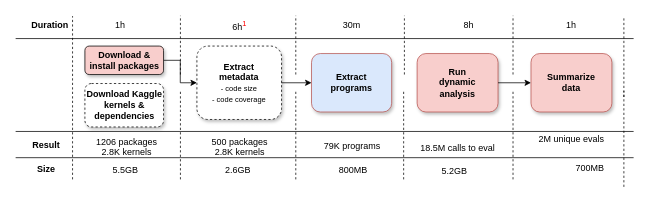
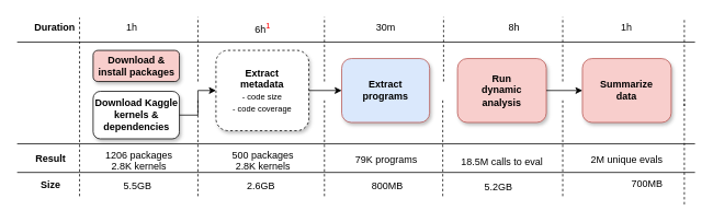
  <mxCell id="0" />
  <mxCell id="1" parent="0" />
- <mxCell id="2" style="edgeStyle=orthogonalEdgeStyle;rounded=0;orthogonalLoop=1;jettySize=auto;html=1;exitX=1;exitY=0.5;exitDx=0;exitDy=0;entryX=0;entryY=0.5;entryDx=0;entryDy=0;" edge="1" parent="1" source="3" target="4"><mxGeometry relative="1" as="geometry" /></mxCell>
  <mxCell id="3" value="Download &amp;amp; install packages" style="whiteSpace=wrap;html=1;rounded=1;shadow=1;fontStyle=1;fillColor=#f8cecc;" vertex="1" parent="1"><mxGeometry x="112.5" y="61" width="105" height="38" as="geometry" /></mxCell>
  <mxCell id="4" value="Extract&lt;br&gt;metadata &lt;br&gt;&lt;span style=&quot;font-weight: normal ; font-size: 10px&quot;&gt;- code size&lt;br&gt;- code coverage&lt;br&gt;&lt;/span&gt;" style="whiteSpace=wrap;html=1;rounded=1;shadow=1;fontStyle=1;dashed=1;" vertex="1" parent="1"><mxGeometry x="262" y="61" width="113" height="98" as="geometry" /></mxCell>
  <mxCell id="5" value="Extract &lt;br&gt;programs" style="whiteSpace=wrap;html=1;rounded=1;shadow=1;fontStyle=1;fillColor=#dae8fc;strokeColor=#b85450;" vertex="1" parent="1"><mxGeometry x="415" y="71" width="107" height="78" as="geometry" /></mxCell>
  <mxCell id="6" value="Run &lt;br&gt;dynamic&lt;br&gt;analysis" style="whiteSpace=wrap;html=1;rounded=1;shadow=1;fontStyle=1;fillColor=#f8cecc;strokeColor=#b85450;" vertex="1" parent="1"><mxGeometry x="556" y="71" width="108" height="78" as="geometry" /></mxCell>
  <mxCell id="7" value="Summarize &lt;br&gt;data" style="whiteSpace=wrap;html=1;rounded=1;shadow=1;fontStyle=1;fillColor=#f8cecc;strokeColor=#b85450;" vertex="1" parent="1"><mxGeometry x="708" y="71" width="108" height="78" as="geometry" /></mxCell>
  <mxCell id="8" style="edgeStyle=orthogonalEdgeStyle;rounded=0;orthogonalLoop=1;jettySize=auto;html=1;entryX=0;entryY=0.5;entryDx=0;entryDy=0;exitX=1;exitY=0.5;exitDx=0;exitDy=0;" edge="1" parent="1" source="4" target="5"><mxGeometry relative="1" as="geometry"><mxPoint x="342" y="101" as="sourcePoint" /><mxPoint x="272" y="111" as="targetPoint" /></mxGeometry></mxCell>
  <mxCell id="9" style="edgeStyle=orthogonalEdgeStyle;rounded=0;orthogonalLoop=1;jettySize=auto;html=1;exitX=1;exitY=0.5;exitDx=0;exitDy=0;entryX=0;entryY=0.5;entryDx=0;entryDy=0;" edge="1" parent="1" source="6" target="7"><mxGeometry relative="1" as="geometry"><mxPoint x="252" y="131" as="sourcePoint" /><mxPoint x="292" y="131" as="targetPoint" /></mxGeometry></mxCell>
  <mxCell id="10" value="Result" style="text;html=1;strokeColor=none;fillColor=none;align=center;verticalAlign=middle;whiteSpace=wrap;rounded=0;fontStyle=1" vertex="1" parent="1"><mxGeometry x="36" y="184" width="50" height="20" as="geometry" /></mxCell>
  <mxCell id="11" value="Size" style="text;html=1;strokeColor=none;fillColor=none;align=center;verticalAlign=middle;whiteSpace=wrap;rounded=0;fontStyle=1" vertex="1" parent="1"><mxGeometry x="26" y="215" width="70" height="20" as="geometry" /></mxCell>
  <mxCell id="12" value="" style="endArrow=none;html=1;" edge="1" parent="1"><mxGeometry width="50" height="50" relative="1" as="geometry"><mxPoint x="20" y="210" as="sourcePoint" /><mxPoint x="845" y="210" as="targetPoint" /></mxGeometry></mxCell>
  <mxCell id="13" value="" style="endArrow=none;dashed=1;html=1;fontStyle=1" edge="1" parent="1"><mxGeometry width="50" height="50" relative="1" as="geometry"><mxPoint x="96" y="239" as="sourcePoint" /><mxPoint x="96" y="21" as="targetPoint" /></mxGeometry></mxCell>
  <mxCell id="14" value="" style="endArrow=none;dashed=1;html=1;" edge="1" parent="1"><mxGeometry width="50" height="50" relative="1" as="geometry"><mxPoint x="240" y="239" as="sourcePoint" /><mxPoint x="240" y="121" as="targetPoint" /></mxGeometry></mxCell>
  <mxCell id="15" value="" style="endArrow=none;dashed=1;html=1;" edge="1" parent="1"><mxGeometry width="50" height="50" relative="1" as="geometry"><mxPoint x="394" y="239" as="sourcePoint" /><mxPoint x="394" y="121" as="targetPoint" /></mxGeometry></mxCell>
  <mxCell id="16" value="" style="endArrow=none;dashed=1;html=1;" edge="1" parent="1"><mxGeometry width="50" height="50" relative="1" as="geometry"><mxPoint x="538" y="239" as="sourcePoint" /><mxPoint x="538" y="121" as="targetPoint" /></mxGeometry></mxCell>
  <mxCell id="17" value="" style="endArrow=none;dashed=1;html=1;" edge="1" parent="1"><mxGeometry width="50" height="50" relative="1" as="geometry"><mxPoint x="684" y="239" as="sourcePoint" /><mxPoint x="684" y="121" as="targetPoint" /></mxGeometry></mxCell>
  <mxCell id="18" value="" style="endArrow=none;dashed=1;html=1;" edge="1" parent="1"><mxGeometry width="50" height="50" relative="1" as="geometry"><mxPoint x="832" y="249" as="sourcePoint" /><mxPoint x="832" y="121" as="targetPoint" /></mxGeometry></mxCell>
  <mxCell id="19" value="1h" style="text;html=1;strokeColor=none;fillColor=none;align=center;verticalAlign=middle;whiteSpace=wrap;rounded=0;" vertex="1" parent="1"><mxGeometry x="140" y="24" width="40" height="20" as="geometry" /></mxCell>
  <mxCell id="20" value="Duration" style="text;html=1;strokeColor=none;fillColor=none;align=center;verticalAlign=middle;whiteSpace=wrap;rounded=0;fontStyle=1" vertex="1" parent="1"><mxGeometry x="41" y="24" width="50" height="20" as="geometry" /></mxCell>
  <mxCell id="21" value="6h&lt;font color=&quot;#FF0000&quot;&gt;&lt;sup&gt;1&lt;/sup&gt;&lt;/font&gt;" style="text;html=1;strokeColor=none;fillColor=none;align=center;verticalAlign=middle;whiteSpace=wrap;rounded=0;" vertex="1" parent="1"><mxGeometry x="298.5" y="24" width="40" height="20" as="geometry" /></mxCell>
  <mxCell id="22" value="30m" style="text;html=1;strokeColor=none;fillColor=none;align=center;verticalAlign=middle;whiteSpace=wrap;rounded=0;" vertex="1" parent="1"><mxGeometry x="448.5" y="24" width="40" height="20" as="geometry" /></mxCell>
  <mxCell id="23" value="8h" style="text;html=1;strokeColor=none;fillColor=none;align=center;verticalAlign=middle;whiteSpace=wrap;rounded=0;" vertex="1" parent="1"><mxGeometry x="605" y="24" width="40" height="20" as="geometry" /></mxCell>
  <mxCell id="24" value="1h" style="text;html=1;strokeColor=none;fillColor=none;align=center;verticalAlign=middle;whiteSpace=wrap;rounded=0;" vertex="1" parent="1"><mxGeometry x="737" y="24" width="50" height="20" as="geometry" /></mxCell>
  <mxCell id="25" value="&lt;div align=&quot;center&quot;&gt;1206 packages&lt;br&gt;&lt;/div&gt;&lt;div&gt;2.8K kernels&lt;/div&gt;" style="text;html=1;align=center;" vertex="1" parent="1"><mxGeometry x="105" y="175" width="125" height="44" as="geometry" /></mxCell>
  <mxCell id="26" value="5.5GB" style="text;html=1;align=right;" vertex="1" parent="1"><mxGeometry x="140" y="213" width="45" height="30" as="geometry" /></mxCell>
  <mxCell id="27" value="2.6GB" style="text;html=1;align=right;" vertex="1" parent="1"><mxGeometry x="302.5" y="213" width="32" height="30" as="geometry" /></mxCell>
  <mxCell id="28" value="800MB" style="text;html=1;align=right;" vertex="1" parent="1"><mxGeometry x="445.93" y="213" width="45.13" height="30" as="geometry" /></mxCell>
  <mxCell id="29" value="18.5M calls to eval" style="text;html=1;align=center;" vertex="1" parent="1"><mxGeometry x="545" y="183" width="130" height="20" as="geometry" /></mxCell>
- <mxCell id="30" value="2M unique evals" style="text;html=1;align=right;" vertex="1" parent="1"><mxGeometry x="697" y="171" width="110" height="24" as="geometry" /></mxCell>
+ <mxCell id="30" value="2M unique evals" style="text;html=1;align=right;" vertex="1" parent="1"><mxGeometry x="697" y="181" width="110" height="24" as="geometry" /></mxCell>
  <mxCell id="31" value="700MB" style="text;html=1;align=right;" vertex="1" parent="1"><mxGeometry x="717" y="210" width="90" height="30" as="geometry" /></mxCell>
  <mxCell id="32" value="" style="endArrow=none;html=1;" edge="1" parent="1"><mxGeometry width="50" height="50" relative="1" as="geometry"><mxPoint x="20" y="51" as="sourcePoint" /><mxPoint x="845" y="51" as="targetPoint" /></mxGeometry></mxCell>
  <mxCell id="33" value="" style="endArrow=none;dashed=1;html=1;" edge="1" parent="1"><mxGeometry width="50" height="50" relative="1" as="geometry"><mxPoint x="240" y="99" as="sourcePoint" /><mxPoint x="240" y="20.5" as="targetPoint" /></mxGeometry></mxCell>
  <mxCell id="34" value="" style="endArrow=none;dashed=1;html=1;" edge="1" parent="1"><mxGeometry width="50" height="50" relative="1" as="geometry"><mxPoint x="394" y="99" as="sourcePoint" /><mxPoint x="394" y="20.5" as="targetPoint" /></mxGeometry></mxCell>
  <mxCell id="35" value="" style="endArrow=none;dashed=1;html=1;" edge="1" parent="1"><mxGeometry width="50" height="50" relative="1" as="geometry"><mxPoint x="539" y="99" as="sourcePoint" /><mxPoint x="539" y="20.5" as="targetPoint" /></mxGeometry></mxCell>
  <mxCell id="36" value="" style="endArrow=none;dashed=1;html=1;" edge="1" parent="1"><mxGeometry width="50" height="50" relative="1" as="geometry"><mxPoint x="684" y="99" as="sourcePoint" /><mxPoint x="684" y="20.5" as="targetPoint" /></mxGeometry></mxCell>
  <mxCell id="37" value="" style="endArrow=none;dashed=1;html=1;" edge="1" parent="1"><mxGeometry width="50" height="50" relative="1" as="geometry"><mxPoint x="832" y="129" as="sourcePoint" /><mxPoint x="832" y="21" as="targetPoint" /></mxGeometry></mxCell>
  <mxCell id="38" value="" style="endArrow=none;html=1;" edge="1" parent="1"><mxGeometry width="50" height="50" relative="1" as="geometry"><mxPoint x="20" y="175" as="sourcePoint" /><mxPoint x="845" y="175" as="targetPoint" /></mxGeometry></mxCell>
  <mxCell id="39" value="5.2GB" style="text;html=1;align=right;" vertex="1" parent="1"><mxGeometry x="581.5" y="214" width="42" height="30" as="geometry" /></mxCell>
- <mxCell id="40" value="Download Kaggle kernels &amp;amp; dependencies" style="whiteSpace=wrap;html=1;rounded=1;shadow=1;fontStyle=1;dashed=1;" vertex="1" parent="1"><mxGeometry x="112.5" y="111" width="105" height="58" as="geometry" /></mxCell>
+ <mxCell id="40" value="Download Kaggle kernels &amp;amp; dependencies" style="whiteSpace=wrap;html=1;rounded=1;shadow=1;fontStyle=1" vertex="1" parent="1"><mxGeometry x="112.5" y="111" width="105" height="58" as="geometry" /></mxCell>
+ <mxCell id="41" style="edgeStyle=orthogonalEdgeStyle;rounded=0;orthogonalLoop=1;jettySize=auto;html=1;exitX=1;exitY=0.5;exitDx=0;exitDy=0;entryX=0;entryY=0.5;entryDx=0;entryDy=0;" edge="1" parent="1" source="40" target="4"><mxGeometry relative="1" as="geometry"><mxPoint x="227.5" y="100" as="sourcePoint" /><mxPoint x="272" y="120" as="targetPoint" /><Array as="points"><mxPoint x="240" y="140" /><mxPoint x="240" y="110" /></Array></mxGeometry></mxCell>
  <mxCell id="42" value="&lt;div align=&quot;center&quot;&gt;500 packages&lt;br&gt;&lt;/div&gt;&lt;div&gt;2.8K kernels&lt;/div&gt;" style="text;html=1;align=center;" vertex="1" parent="1"><mxGeometry x="256" y="175" width="125" height="44" as="geometry" /></mxCell>
  <mxCell id="43" value="79K programs" style="text;html=1;align=center;" vertex="1" parent="1"><mxGeometry x="406" y="181" width="125" height="24" as="geometry" /></mxCell>
